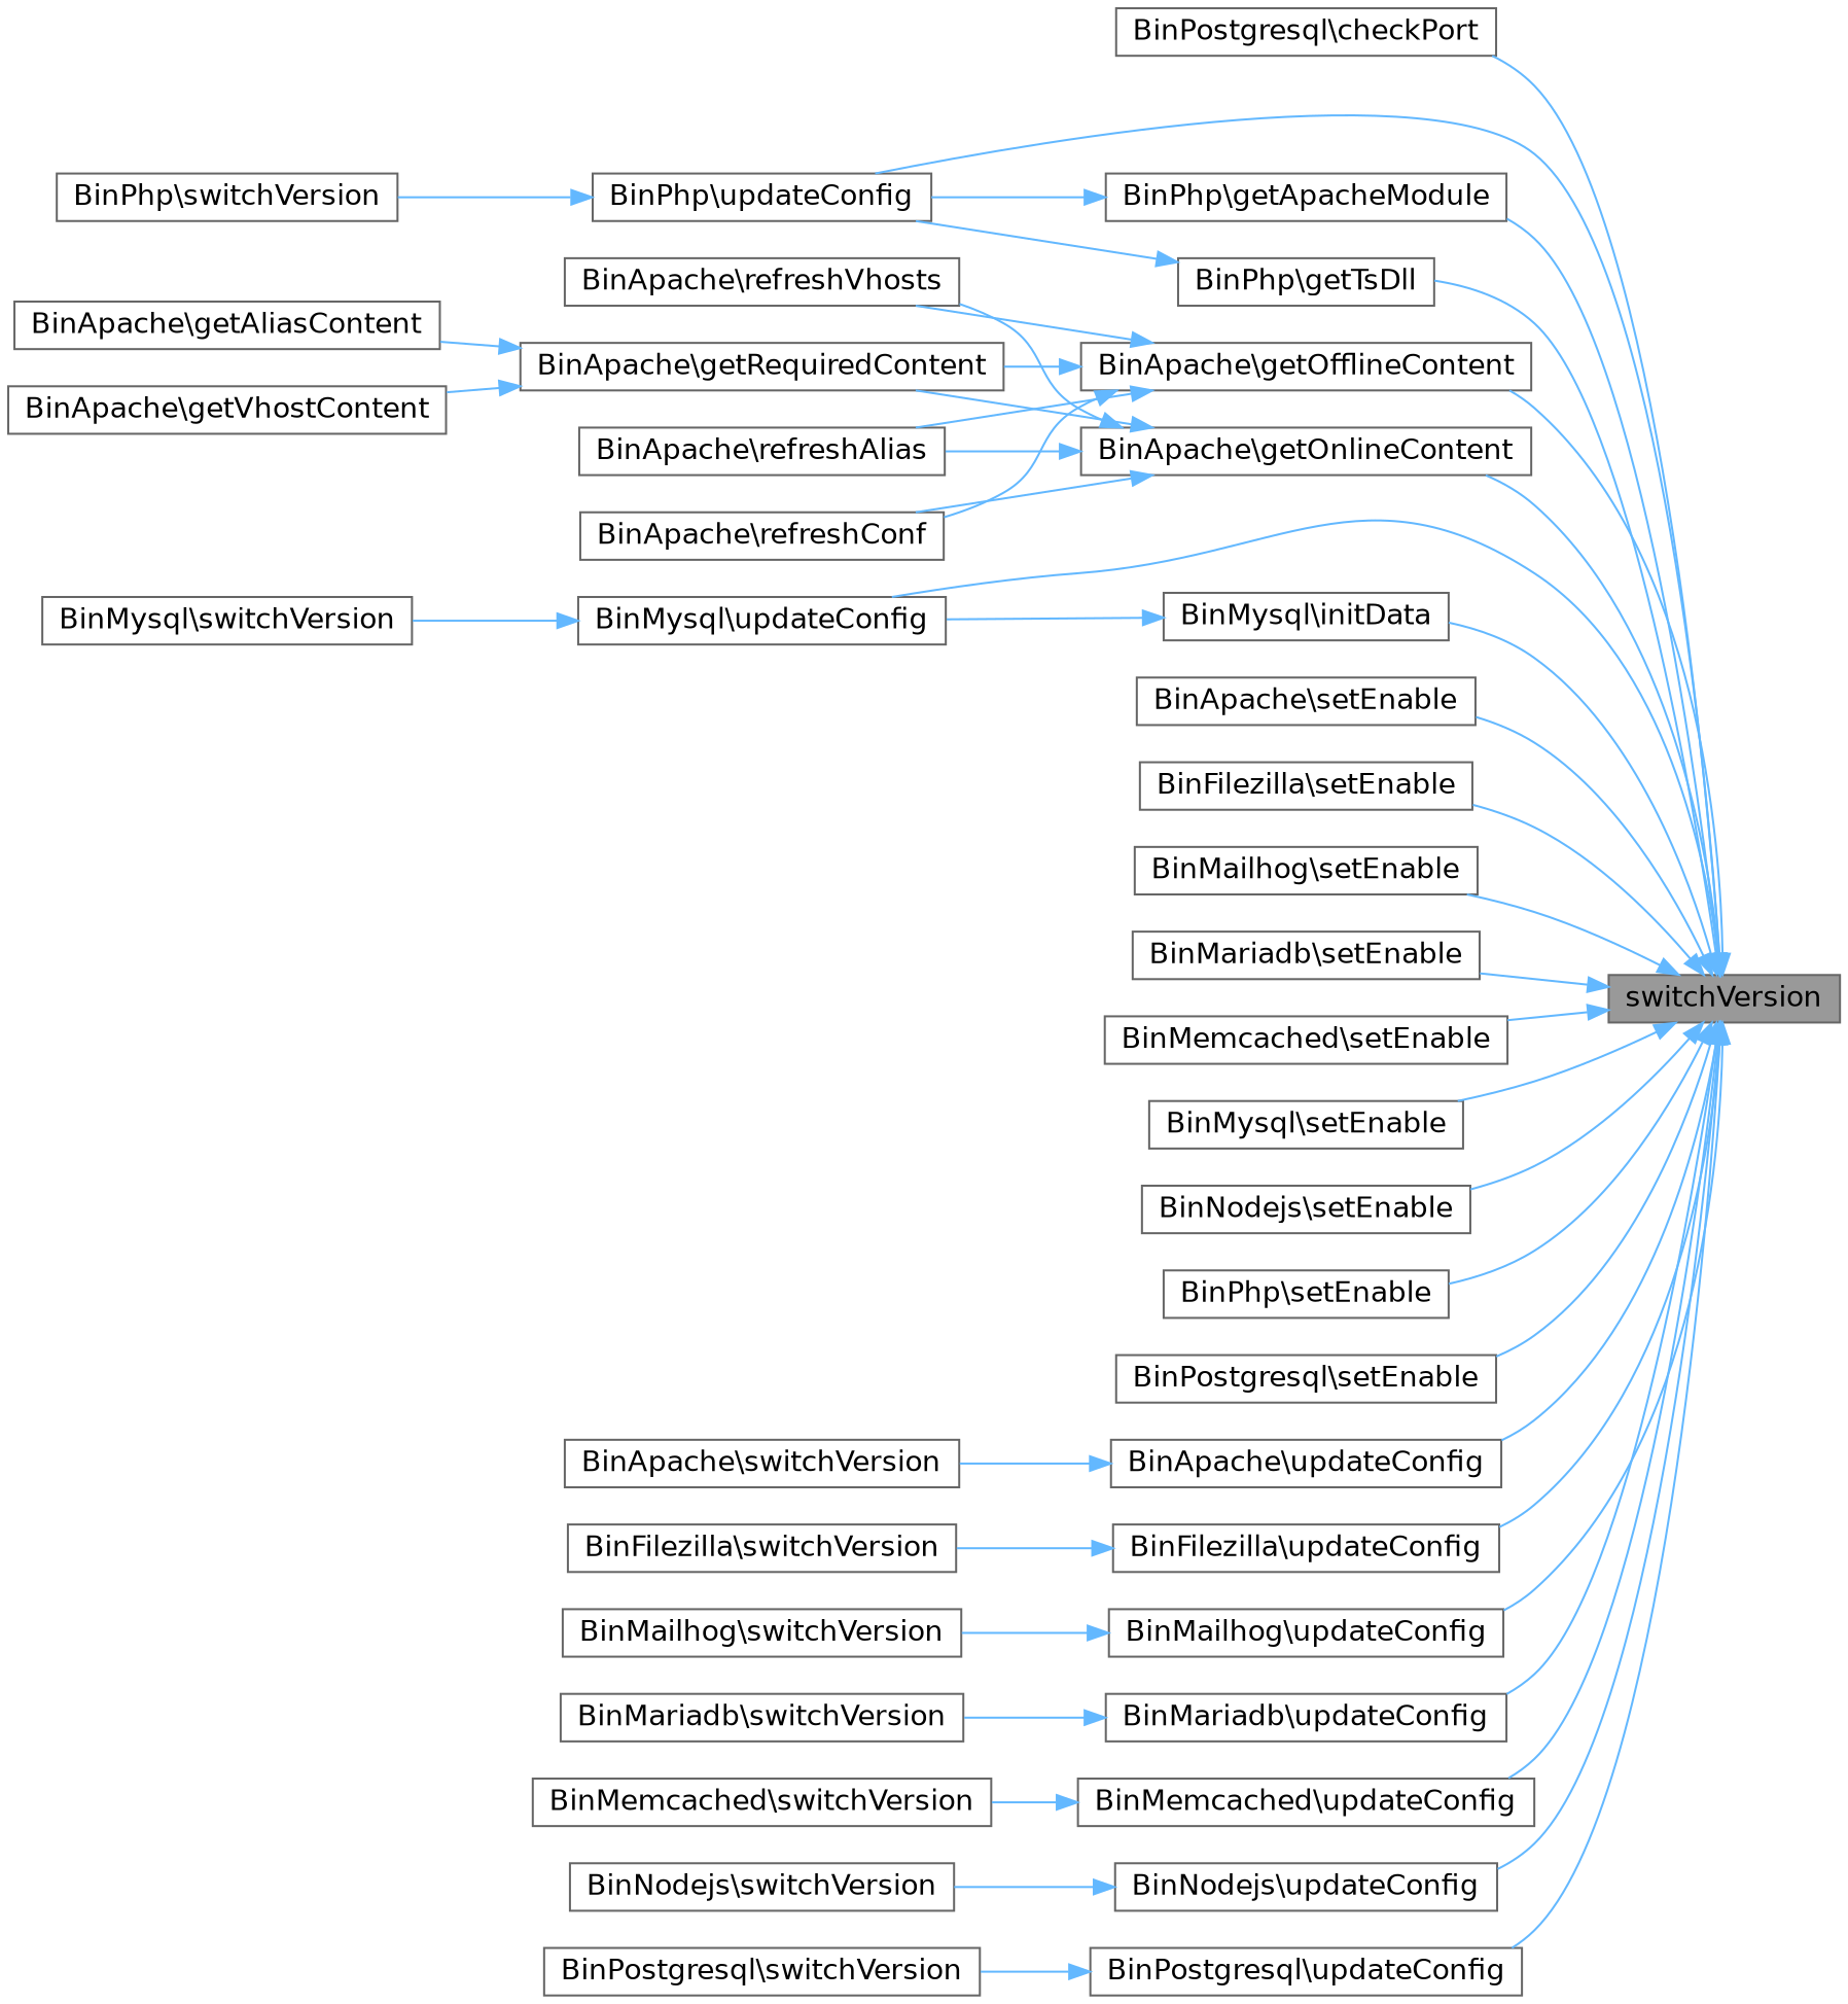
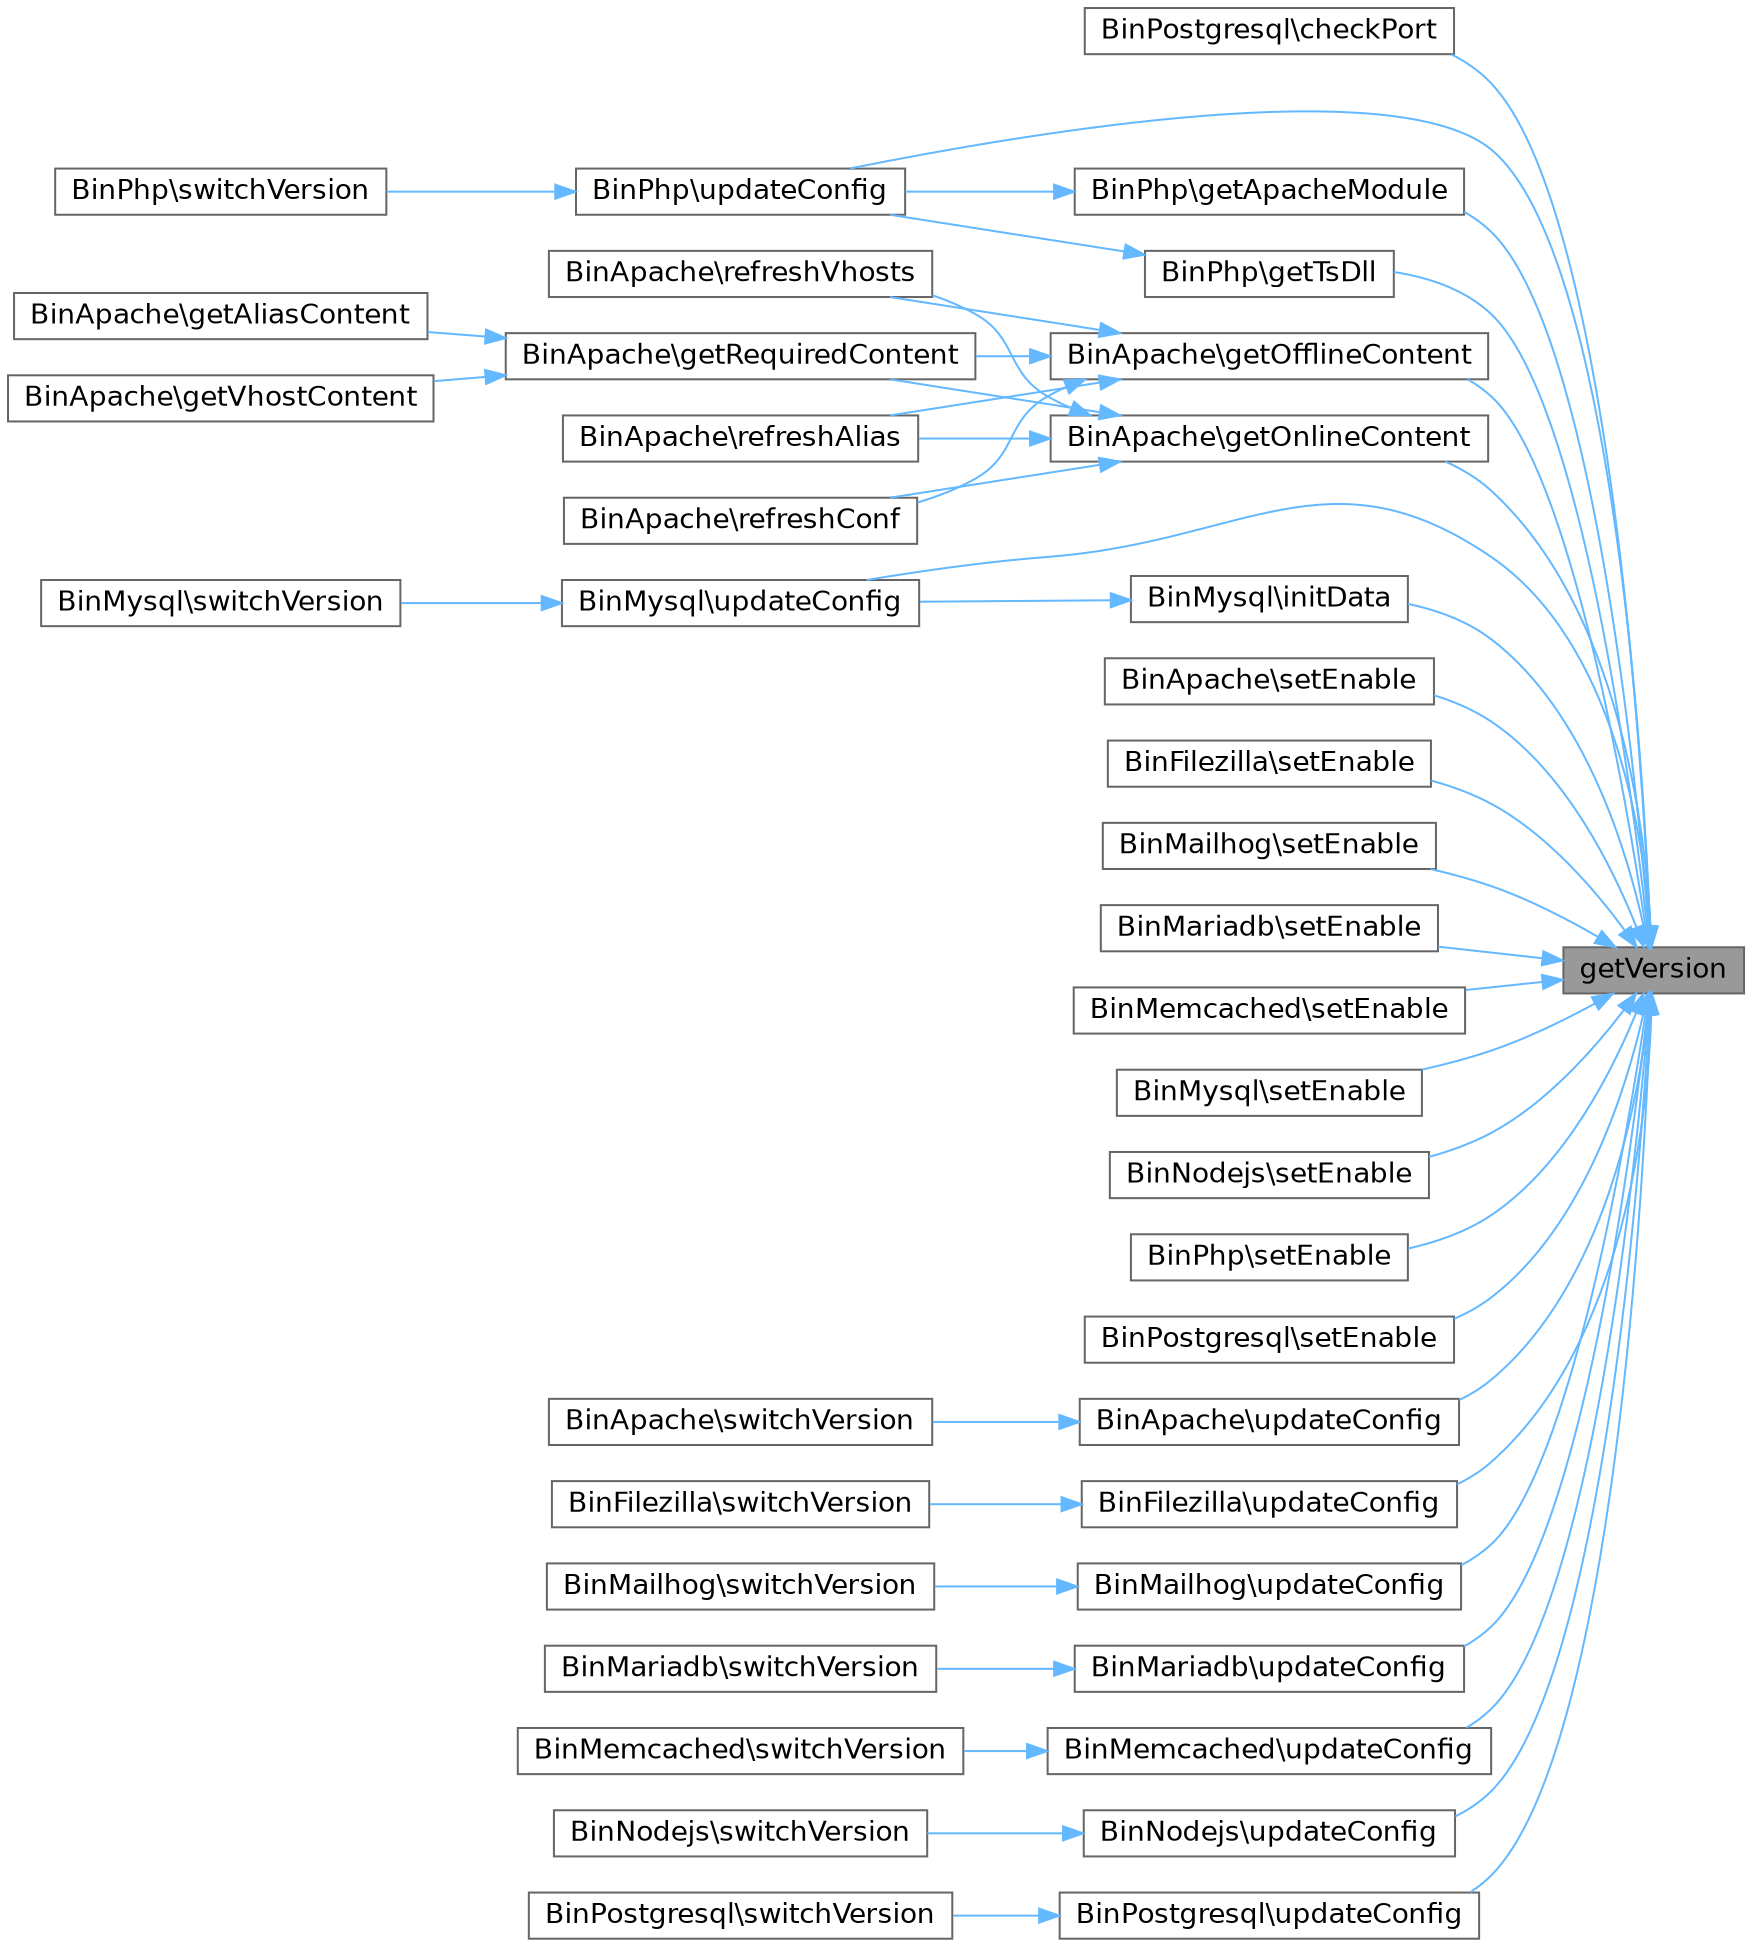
  digraph {
    rankdir=RL
    node [color=grey40 fillcolor=white fontname=Helvetica fontsize=14 shape=box style=filled]
    edge [color=steelblue1 dir=back fontname=Helvetica fontsize=14 labelfontname=Helvetica labelfontsize=14 style=solid]
-   n1 [color=gray40 fillcolor=grey60 fontcolor=black height=0.2 label=switchVersion width=0.4]
+   n1 [color=gray40 fillcolor=grey60 fontcolor=black height=0.2 label=getVersion width=0.4]
    n2 [height=0.2 label="BinPostgresql\\checkPort" width=0.4]
    n3 [height=0.2 label="BinPhp\\getApacheModule" width=0.4]
    n4 [height=0.2 label="BinPhp\\updateConfig" width=0.4]
    n5 [height=0.2 label="BinApache\\getOfflineContent" width=0.4]
    n6 [height=0.2 label="BinApache\\getOnlineContent" width=0.4]
    n7 [height=0.2 label="BinPhp\\getTsDll" width=0.4]
    n8 [height=0.2 label="BinMysql\\initData" width=0.4]
    n9 [height=0.2 label="BinMysql\\updateConfig" width=0.4]
    n10 [height=0.2 label="BinApache\\setEnable" width=0.4]
    n11 [height=0.2 label="BinFilezilla\\setEnable" width=0.4]
    n12 [height=0.2 label="BinMailhog\\setEnable" width=0.4]
    n13 [height=0.2 label="BinMariadb\\setEnable" width=0.4]
    n14 [height=0.2 label="BinMemcached\\setEnable" width=0.4]
    n15 [height=0.2 label="BinMysql\\setEnable" width=0.4]
    n16 [height=0.2 label="BinNodejs\\setEnable" width=0.4]
    n17 [height=0.2 label="BinPhp\\setEnable" width=0.4]
    n18 [height=0.2 label="BinPostgresql\\setEnable" width=0.4]
    n19 [height=0.2 label="BinApache\\updateConfig" width=0.4]
    n20 [height=0.2 label="BinFilezilla\\updateConfig" width=0.4]
    n21 [height=0.2 label="BinMailhog\\updateConfig" width=0.4]
    n22 [height=0.2 label="BinMariadb\\updateConfig" width=0.4]
    n23 [height=0.2 label="BinMemcached\\updateConfig" width=0.4]
    n24 [height=0.2 label="BinNodejs\\updateConfig" width=0.4]
    n25 [height=0.2 label="BinPostgresql\\updateConfig" width=0.4]
    n26 [height=0.2 label="BinPhp\\switchVersion" width=0.4]
    n27 [height=0.2 label="BinApache\\getRequiredContent" width=0.4]
    n28 [height=0.2 label="BinApache\\refreshAlias" width=0.4]
    n29 [height=0.2 label="BinApache\\refreshConf" width=0.4]
    n30 [height=0.2 label="BinApache\\refreshVhosts" width=0.4]
    n31 [height=0.2 label="BinApache\\getAliasContent" width=0.4]
    n32 [height=0.2 label="BinApache\\getVhostContent" width=0.4]
    n33 [height=0.2 label="BinMysql\\switchVersion" width=0.4]
    n34 [height=0.2 label="BinApache\\switchVersion" width=0.4]
    n35 [height=0.2 label="BinFilezilla\\switchVersion" width=0.4]
    n36 [height=0.2 label="BinMailhog\\switchVersion" width=0.4]
    n37 [height=0.2 label="BinMariadb\\switchVersion" width=0.4]
    n38 [height=0.2 label="BinMemcached\\switchVersion" width=0.4]
    n39 [height=0.2 label="BinNodejs\\switchVersion" width=0.4]
    n40 [height=0.2 label="BinPostgresql\\switchVersion" width=0.4]
    n1 -> n2
    n1 -> n3
    n1 -> n4
    n1 -> n5
    n1 -> n6
    n1 -> n7
    n1 -> n8
    n1 -> n9
    n1 -> n10
    n1 -> n11
    n1 -> n12
    n1 -> n13
    n1 -> n14
    n1 -> n15
    n1 -> n16
    n1 -> n17
    n1 -> n18
    n1 -> n19
    n1 -> n20
    n1 -> n21
    n1 -> n22
    n1 -> n23
    n1 -> n24
    n1 -> n25
    n3 -> n4
    n4 -> n26
    n5 -> n27
    n5 -> n28
    n5 -> n29
    n5 -> n30
    n6 -> n27
    n6 -> n28
    n6 -> n29
    n6 -> n30
    n7 -> n4
    n8 -> n9
    n9 -> n33
    n19 -> n34
    n20 -> n35
    n21 -> n36
    n22 -> n37
    n23 -> n38
    n24 -> n39
    n25 -> n40
    n27 -> n31
    n27 -> n32
  }
